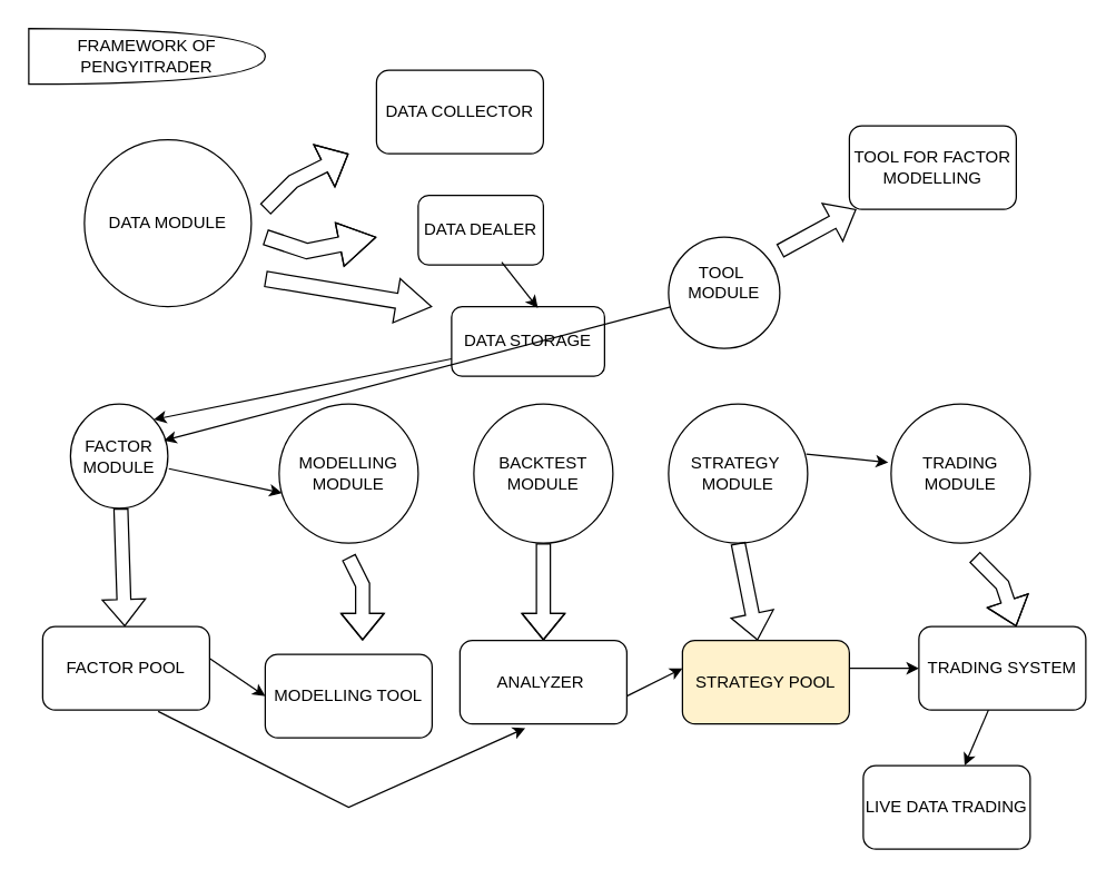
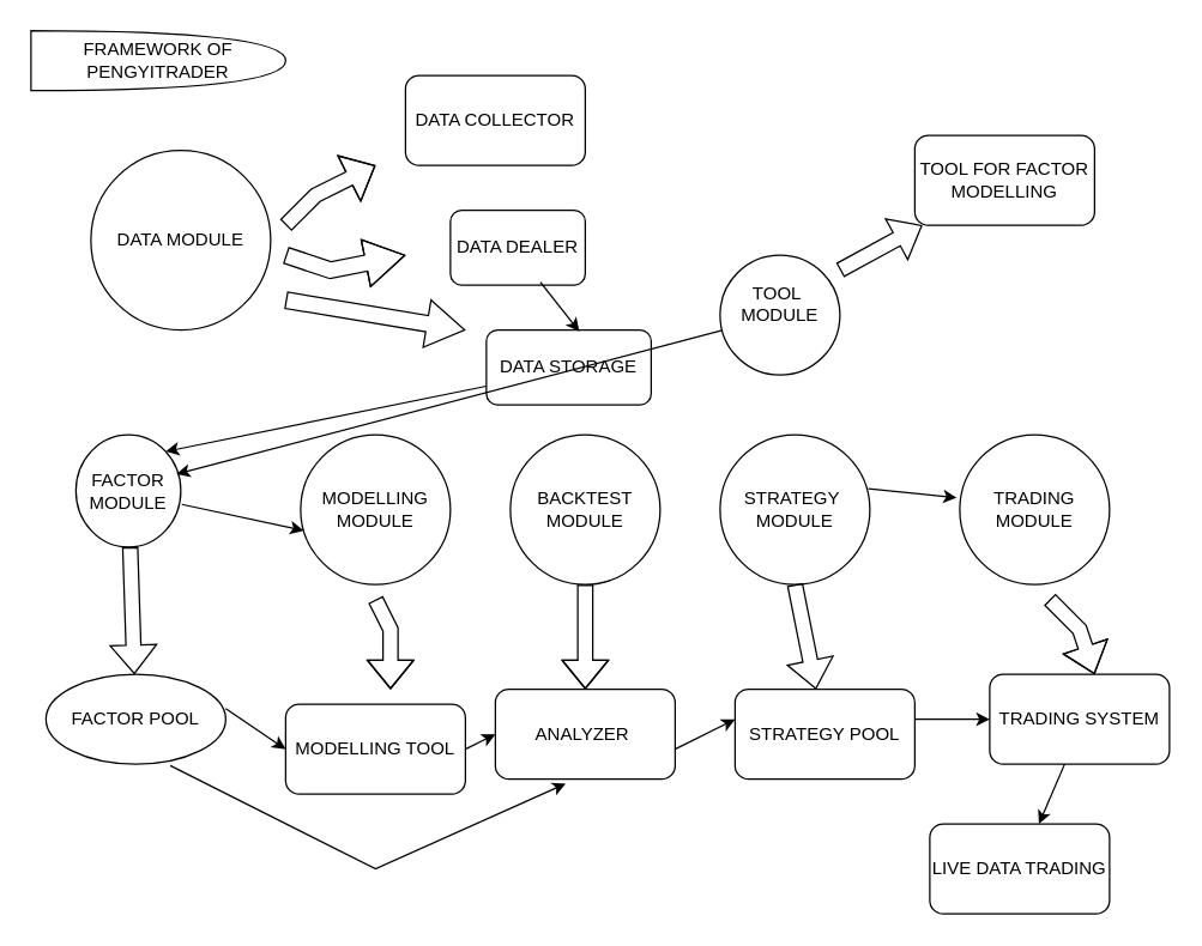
  <mxCell id="0" />
  <mxCell id="1" parent="0" />
  <mxCell id="2" value="DATA MODULE" style="ellipse;whiteSpace=wrap;html=1;aspect=fixed;" vertex="1" parent="1"><mxGeometry x="60" y="100" width="120" height="120" as="geometry" /></mxCell>
  <mxCell id="3" value="" style="shape=flexArrow;endArrow=classic;html=1;rounded=0;endWidth=23;endSize=6.03;" edge="1" parent="1"><mxGeometry width="50" height="50" relative="1" as="geometry"><mxPoint x="190" y="150" as="sourcePoint" /><mxPoint x="250" y="110" as="targetPoint" /><Array as="points"><mxPoint x="210" y="130" /></Array></mxGeometry></mxCell>
  <mxCell id="4" value="DATA COLLECTOR" style="rounded=1;whiteSpace=wrap;html=1;" vertex="1" parent="1"><mxGeometry x="270" y="50" width="120" height="60" as="geometry" /></mxCell>
  <mxCell id="5" value="" style="shape=flexArrow;endArrow=classic;html=1;rounded=0;width=11;endSize=8.49;" edge="1" parent="1"><mxGeometry width="50" height="50" relative="1" as="geometry"><mxPoint x="190" y="170" as="sourcePoint" /><mxPoint x="270" y="170" as="targetPoint" /><Array as="points"><mxPoint x="220" y="180" /></Array></mxGeometry></mxCell>
  <mxCell id="6" value="DATA DEALER" style="rounded=1;whiteSpace=wrap;html=1;" vertex="1" parent="1"><mxGeometry x="300" y="140" width="90" height="50" as="geometry" /></mxCell>
  <mxCell id="7" value="" style="shape=flexArrow;endArrow=classic;html=1;rounded=0;width=11;endSize=8.15;" edge="1" parent="1"><mxGeometry width="50" height="50" relative="1" as="geometry"><mxPoint x="190" y="200" as="sourcePoint" /><mxPoint x="310" y="220" as="targetPoint" /></mxGeometry></mxCell>
  <mxCell id="8" value="DATA STORAGE" style="rounded=1;whiteSpace=wrap;html=1;" vertex="1" parent="1"><mxGeometry x="324" y="220" width="110" height="50" as="geometry" /></mxCell>
  <mxCell id="9" value="" style="endArrow=classic;html=1;rounded=0;exitX=0.667;exitY=0.96;exitDx=0;exitDy=0;exitPerimeter=0;entryX=0.564;entryY=0.02;entryDx=0;entryDy=0;entryPerimeter=0;" edge="1" parent="1" source="6" target="8"><mxGeometry width="50" height="50" relative="1" as="geometry"><mxPoint x="400" y="360" as="sourcePoint" /><mxPoint x="450" y="310" as="targetPoint" /></mxGeometry></mxCell>
  <mxCell id="10" value="FACTOR MODULE" style="ellipse;whiteSpace=wrap;html=1;aspect=fixed;" vertex="1" parent="1"><mxGeometry x="50" y="290" width="70" height="75" as="geometry" /></mxCell>
  <mxCell id="11" value="MODELLING MODULE" style="ellipse;whiteSpace=wrap;html=1;aspect=fixed;" vertex="1" parent="1"><mxGeometry x="200" y="290" width="100" height="100" as="geometry" /></mxCell>
  <mxCell id="12" value="BACKTEST MODULE" style="ellipse;whiteSpace=wrap;html=1;aspect=fixed;" vertex="1" parent="1"><mxGeometry x="340" y="290" width="100" height="100" as="geometry" /></mxCell>
  <mxCell id="13" value="TRADING MODULE" style="ellipse;whiteSpace=wrap;html=1;aspect=fixed;" vertex="1" parent="1"><mxGeometry x="640" y="290" width="100" height="100" as="geometry" /></mxCell>
  <mxCell id="14" value="STRATEGY&amp;nbsp;&lt;div&gt;MODULE&lt;/div&gt;" style="ellipse;whiteSpace=wrap;html=1;aspect=fixed;" vertex="1" parent="1"><mxGeometry x="480" y="290" width="100" height="100" as="geometry" /></mxCell>
  <mxCell id="15" value="" style="endArrow=classic;html=1;rounded=0;entryX=1;entryY=0;entryDx=0;entryDy=0;exitX=0;exitY=0.75;exitDx=0;exitDy=0;" edge="1" parent="1" source="8" target="10"><mxGeometry width="50" height="50" relative="1" as="geometry"><mxPoint x="400" y="340" as="sourcePoint" /><mxPoint x="450" y="290" as="targetPoint" /></mxGeometry></mxCell>
  <mxCell id="16" value="" style="shape=flexArrow;endArrow=classic;html=1;rounded=0;" edge="1" parent="1" source="10" target="17"><mxGeometry width="50" height="50" relative="1" as="geometry"><mxPoint x="400" y="340" as="sourcePoint" /><mxPoint x="80" y="440" as="targetPoint" /></mxGeometry></mxCell>
- <mxCell id="17" value="FACTOR POOL" style="rounded=1;whiteSpace=wrap;html=1;" vertex="1" parent="1"><mxGeometry x="30" y="450" width="120" height="60" as="geometry" /></mxCell>
+ <mxCell id="17" value="FACTOR POOL" style="ellipse;whiteSpace=wrap;html=1;" vertex="1" parent="1"><mxGeometry x="30" y="450" width="120" height="60" as="geometry" /></mxCell>
  <mxCell id="18" value="TOOL&amp;nbsp;&lt;div&gt;MODULE&lt;/div&gt;&lt;div&gt;&lt;br&gt;&lt;/div&gt;" style="ellipse;whiteSpace=wrap;html=1;aspect=fixed;" vertex="1" parent="1"><mxGeometry x="480" y="170" width="80" height="80" as="geometry" /></mxCell>
  <mxCell id="19" value="" style="endArrow=classic;html=1;rounded=0;entryX=0.96;entryY=0.35;entryDx=0;entryDy=0;entryPerimeter=0;" edge="1" parent="1" source="18" target="10"><mxGeometry width="50" height="50" relative="1" as="geometry"><mxPoint x="400" y="340" as="sourcePoint" /><mxPoint x="450" y="290" as="targetPoint" /></mxGeometry></mxCell>
  <mxCell id="20" value="" style="shape=flexArrow;endArrow=classic;html=1;rounded=0;" edge="1" parent="1" target="21"><mxGeometry width="50" height="50" relative="1" as="geometry"><mxPoint x="560" y="180" as="sourcePoint" /><mxPoint x="610" y="130" as="targetPoint" /></mxGeometry></mxCell>
  <mxCell id="21" value="TOOL FOR FACTOR MODELLING" style="rounded=1;whiteSpace=wrap;html=1;" vertex="1" parent="1"><mxGeometry x="610" y="90" width="120" height="60" as="geometry" /></mxCell>
  <mxCell id="22" value="" style="endArrow=classic;html=1;rounded=0;exitX=1.01;exitY=0.62;exitDx=0;exitDy=0;exitPerimeter=0;entryX=0.02;entryY=0.64;entryDx=0;entryDy=0;entryPerimeter=0;" edge="1" parent="1" source="10" target="11"><mxGeometry width="50" height="50" relative="1" as="geometry"><mxPoint x="150" y="365" as="sourcePoint" /><mxPoint x="200" y="315" as="targetPoint" /></mxGeometry></mxCell>
  <mxCell id="23" value="" style="shape=flexArrow;endArrow=classic;html=1;rounded=0;" edge="1" parent="1"><mxGeometry width="50" height="50" relative="1" as="geometry"><mxPoint x="250" y="400" as="sourcePoint" /><mxPoint x="260" y="460" as="targetPoint" /><Array as="points"><mxPoint x="260" y="420" /></Array></mxGeometry></mxCell>
  <mxCell id="24" value="MODELLING TOOL" style="rounded=1;whiteSpace=wrap;html=1;" vertex="1" parent="1"><mxGeometry x="190" y="470" width="120" height="60" as="geometry" /></mxCell>
  <mxCell id="25" value="" style="shape=flexArrow;endArrow=classic;html=1;rounded=0;exitX=0.5;exitY=1;exitDx=0;exitDy=0;" edge="1" parent="1" source="12" target="26"><mxGeometry width="50" height="50" relative="1" as="geometry"><mxPoint x="390" y="410" as="sourcePoint" /><mxPoint x="390" y="480" as="targetPoint" /><Array as="points"><mxPoint x="390" y="420" /></Array></mxGeometry></mxCell>
  <mxCell id="26" value="ANALYZER&amp;nbsp;" style="rounded=1;whiteSpace=wrap;html=1;" vertex="1" parent="1"><mxGeometry x="330" y="460" width="120" height="60" as="geometry" /></mxCell>
  <mxCell id="27" value="" style="endArrow=classic;html=1;rounded=0;exitX=1;exitY=0.383;exitDx=0;exitDy=0;exitPerimeter=0;entryX=0;entryY=0.5;entryDx=0;entryDy=0;" edge="1" parent="1" source="17" target="24"><mxGeometry width="50" height="50" relative="1" as="geometry"><mxPoint x="150" y="490" as="sourcePoint" /><mxPoint x="200" y="440" as="targetPoint" /></mxGeometry></mxCell>
  <mxCell id="28" value="" style="endArrow=classic;html=1;rounded=0;exitX=0.99;exitY=0.36;exitDx=0;exitDy=0;exitPerimeter=0;entryX=-0.02;entryY=0.42;entryDx=0;entryDy=0;entryPerimeter=0;" edge="1" parent="1" source="14" target="13"><mxGeometry width="50" height="50" relative="1" as="geometry"><mxPoint x="580" y="340" as="sourcePoint" /><mxPoint x="630" y="290" as="targetPoint" /></mxGeometry></mxCell>
  <mxCell id="29" value="" style="endArrow=classic;html=1;rounded=0;exitX=0.692;exitY=1.017;exitDx=0;exitDy=0;exitPerimeter=0;entryX=0.392;entryY=1.05;entryDx=0;entryDy=0;entryPerimeter=0;" edge="1" parent="1" source="17" target="26"><mxGeometry width="50" height="50" relative="1" as="geometry"><mxPoint x="150" y="490" as="sourcePoint" /><mxPoint x="390" y="590" as="targetPoint" /><Array as="points"><mxPoint x="250" y="580" /></Array></mxGeometry></mxCell>
  <mxCell id="30" value="" style="endArrow=classic;html=1;rounded=0;" edge="1" parent="1"><mxGeometry width="50" height="50" relative="1" as="geometry"><mxPoint x="450" y="500" as="sourcePoint" /><mxPoint x="490" y="480" as="targetPoint" /></mxGeometry></mxCell>
+ <mxCell id="31" value="" style="endArrow=classic;html=1;rounded=0;exitX=1;exitY=0.5;exitDx=0;exitDy=0;entryX=0;entryY=0.5;entryDx=0;entryDy=0;" edge="1" parent="1" source="24" target="26"><mxGeometry width="50" height="50" relative="1" as="geometry"><mxPoint x="310" y="490" as="sourcePoint" /><mxPoint x="360" y="440" as="targetPoint" /></mxGeometry></mxCell>
  <mxCell id="32" value="" style="shape=flexArrow;endArrow=classic;html=1;rounded=0;exitX=0.5;exitY=1;exitDx=0;exitDy=0;" edge="1" parent="1" source="14" target="33"><mxGeometry width="50" height="50" relative="1" as="geometry"><mxPoint x="530" y="420" as="sourcePoint" /><mxPoint x="530" y="450" as="targetPoint" /></mxGeometry></mxCell>
- <mxCell id="33" value="STRATEGY POOL" style="rounded=1;whiteSpace=wrap;html=1;fillColor=#fff2cc;" vertex="1" parent="1"><mxGeometry x="490" y="460" width="120" height="60" as="geometry" /></mxCell>
+ <mxCell id="33" value="STRATEGY POOL" style="rounded=1;whiteSpace=wrap;html=1;" vertex="1" parent="1"><mxGeometry x="490" y="460" width="120" height="60" as="geometry" /></mxCell>
  <mxCell id="34" value="" style="shape=flexArrow;endArrow=classic;html=1;rounded=0;" edge="1" parent="1"><mxGeometry width="50" height="50" relative="1" as="geometry"><mxPoint x="700" y="400" as="sourcePoint" /><mxPoint x="730" y="450" as="targetPoint" /><Array as="points"><mxPoint x="720" y="420" /></Array></mxGeometry></mxCell>
  <mxCell id="35" value="TRADING SYSTEM" style="rounded=1;whiteSpace=wrap;html=1;" vertex="1" parent="1"><mxGeometry x="660" y="450" width="120" height="60" as="geometry" /></mxCell>
  <mxCell id="36" value="" style="endArrow=classic;html=1;rounded=0;entryX=0;entryY=0.5;entryDx=0;entryDy=0;" edge="1" parent="1" target="35"><mxGeometry width="50" height="50" relative="1" as="geometry"><mxPoint x="610" y="480" as="sourcePoint" /><mxPoint x="660" y="430" as="targetPoint" /></mxGeometry></mxCell>
  <mxCell id="37" value="" style="endArrow=classic;html=1;rounded=0;" edge="1" parent="1" target="38"><mxGeometry width="50" height="50" relative="1" as="geometry"><mxPoint x="710" y="510" as="sourcePoint" /><mxPoint x="700" y="540" as="targetPoint" /></mxGeometry></mxCell>
  <mxCell id="38" value="LIVE DATA TRADING" style="rounded=1;whiteSpace=wrap;html=1;" vertex="1" parent="1"><mxGeometry x="620" y="550" width="120" height="60" as="geometry" /></mxCell>
  <mxCell id="39" value="FRAMEWORK OF PENGYITRADER" style="shape=or;whiteSpace=wrap;html=1;" vertex="1" parent="1"><mxGeometry width="170" height="40" as="geometry" x="20" y="20" /></mxCell>
